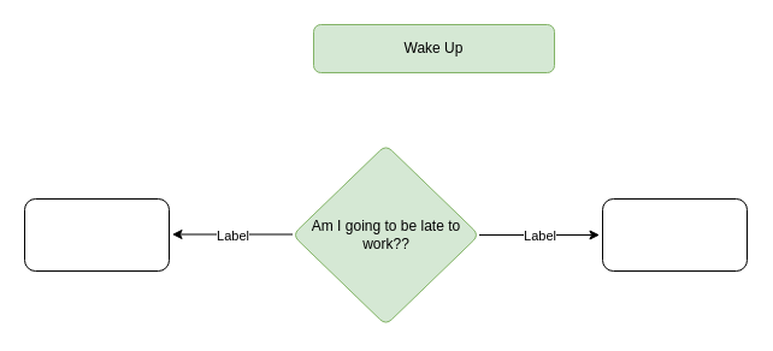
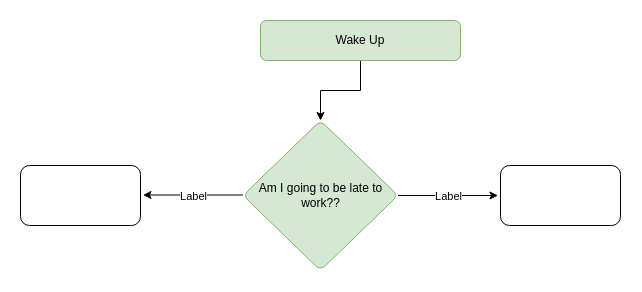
  <mxCell id="0" />
  <mxCell id="1" parent="0" />
+ <mxCell id="2" value="" style="edgeStyle=orthogonalEdgeStyle;rounded=0;orthogonalLoop=1;jettySize=auto;html=1;" edge="1" parent="1" source="3" target="4"><mxGeometry relative="1" as="geometry" /></mxCell>
  <mxCell id="3" value="Wake Up" style="rounded=1;whiteSpace=wrap;html=1;fontSize=12;glass=0;strokeWidth=1;shadow=0;fillColor=#d5e8d4;strokeColor=#82b366;" parent="1" vertex="1"><mxGeometry x="260" y="20" width="200" height="40" as="geometry" /></mxCell>
  <mxCell id="4" value="Am I going to be late to work??" style="rhombus;whiteSpace=wrap;html=1;rounded=1;shadow=0;strokeColor=#82b366;strokeWidth=1;fillColor=#d5e8d4;glass=0;arcSize=14;" vertex="1" parent="1"><mxGeometry x="242.5" y="120" width="155" height="150" as="geometry" /></mxCell>
  <mxCell id="5" value="" style="endArrow=classic;html=1;" edge="1" parent="1" source="4"><mxGeometry relative="1" as="geometry"><mxPoint x="397.5" y="195" as="sourcePoint" /><mxPoint x="497.5" y="195" as="targetPoint" /></mxGeometry></mxCell>
  <mxCell id="6" value="Label" style="edgeLabel;resizable=0;html=1;align=center;verticalAlign=middle;" connectable="0" vertex="1" parent="5"><mxGeometry relative="1" as="geometry" /></mxCell>
  <mxCell id="7" value="" style="rounded=1;whiteSpace=wrap;html=1;" vertex="1" parent="1"><mxGeometry x="500" y="165" width="120" height="60" as="geometry" /></mxCell>
  <mxCell id="8" value="" style="endArrow=classic;html=1;" edge="1" parent="1"><mxGeometry relative="1" as="geometry"><mxPoint x="242.5" y="194.5" as="sourcePoint" /><mxPoint x="142.5" y="194.5" as="targetPoint" /></mxGeometry></mxCell>
  <mxCell id="9" value="Label" style="edgeLabel;resizable=0;html=1;align=center;verticalAlign=middle;rotation=0;labelBorderColor=none;" connectable="0" vertex="1" parent="8"><mxGeometry relative="1" as="geometry"><mxPoint y="1" as="offset" /></mxGeometry></mxCell>
  <mxCell id="10" value="" style="rounded=1;whiteSpace=wrap;html=1;" vertex="1" parent="1"><mxGeometry x="20" y="165" width="120" height="60" as="geometry" /></mxCell>
